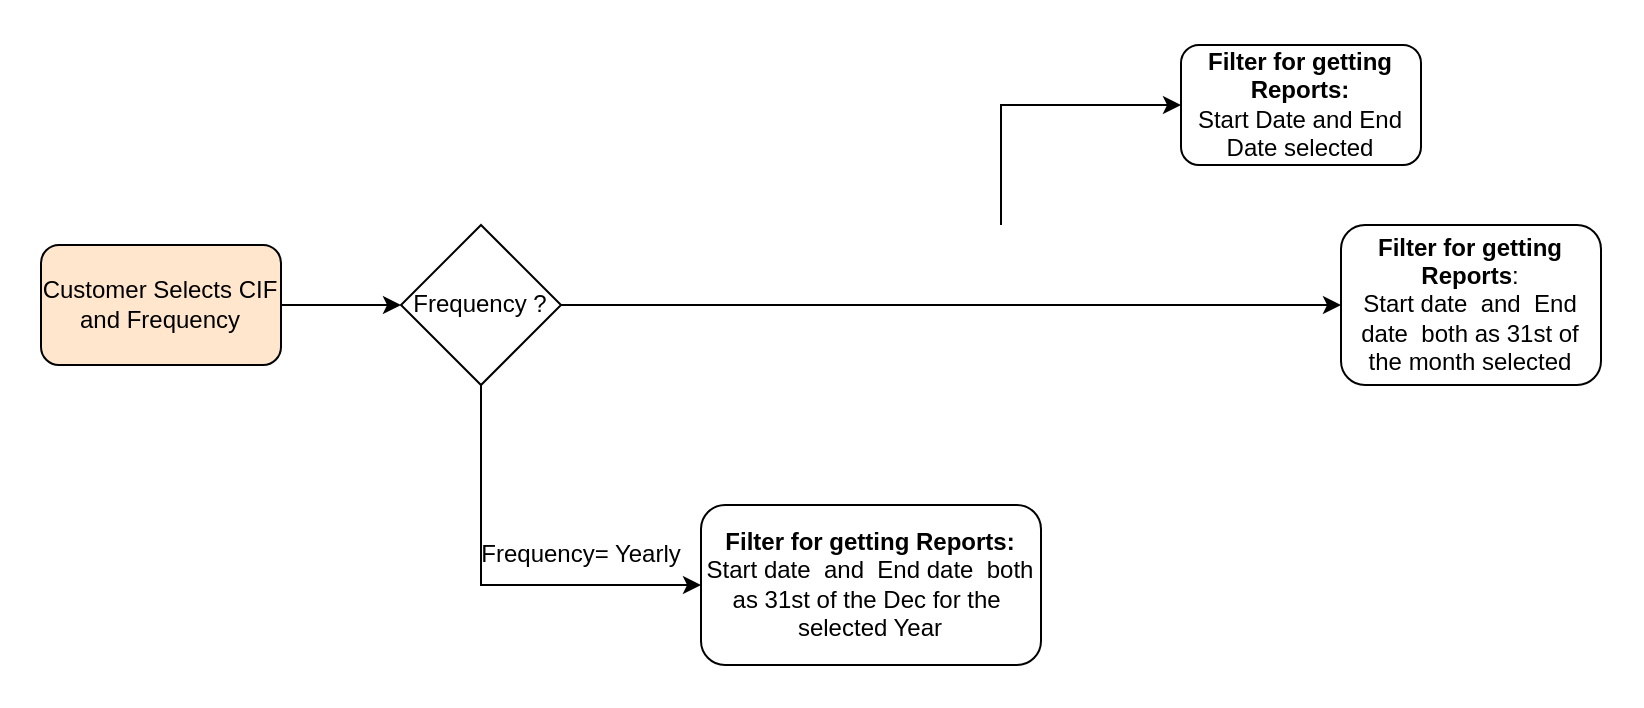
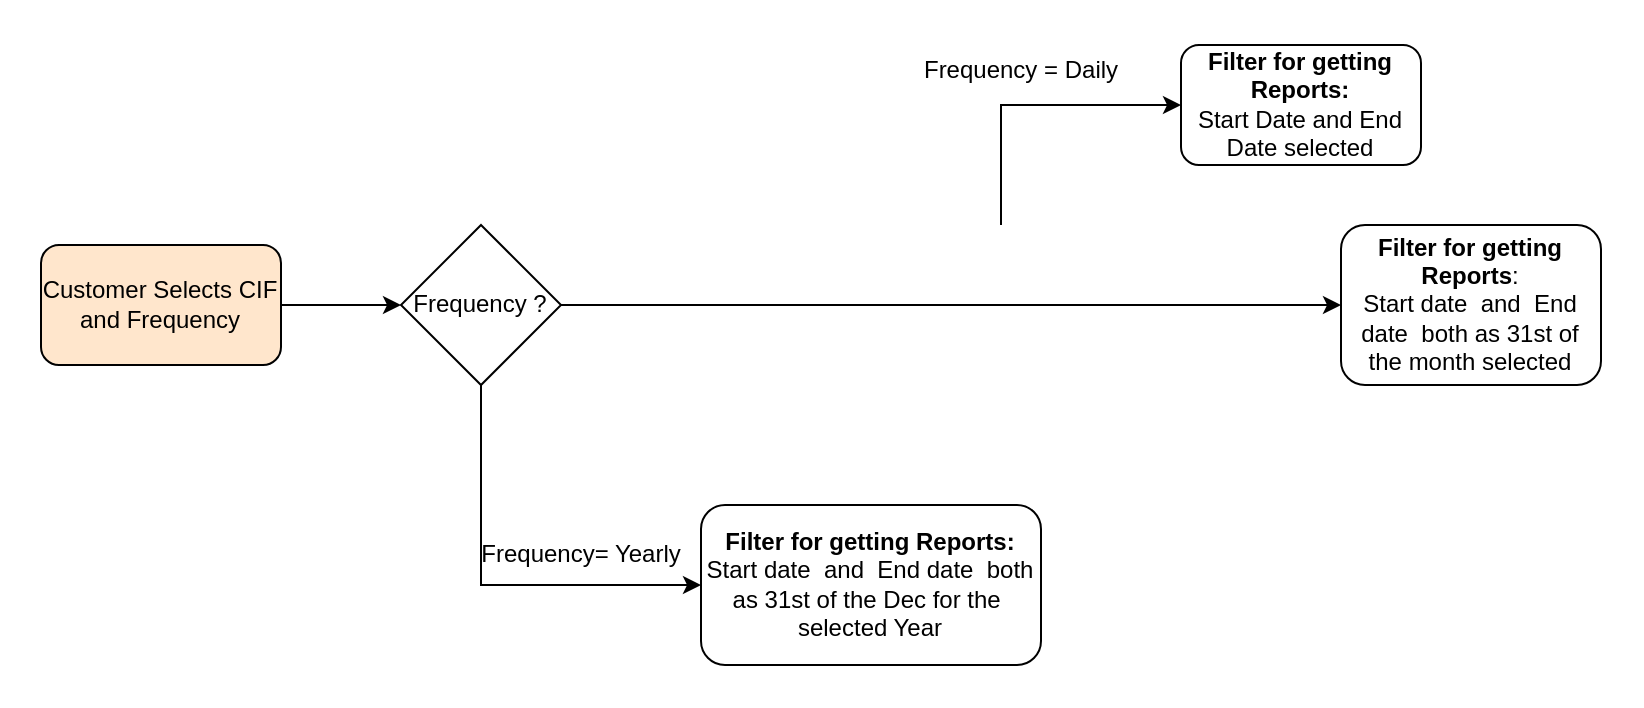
  <mxCell id="0" />
  <mxCell id="1" parent="0" />
  <mxCell id="2" value="Customer Selects CIF and Frequency" style="rounded=1;whiteSpace=wrap;html=1;fillColor=#ffe6cc;" vertex="1" parent="1"><mxGeometry x="20" y="122" width="120" height="60" as="geometry" /></mxCell>
  <mxCell id="3" value="Frequency ?" style="rhombus;whiteSpace=wrap;html=1;" vertex="1" parent="1"><mxGeometry x="200" y="112" width="80" height="80" as="geometry" /></mxCell>
  <mxCell id="4" value="&lt;b&gt;Filter for getting Reports:&lt;br&gt;&lt;/b&gt;Start Date and End Date selected" style="rounded=1;whiteSpace=wrap;html=1;" vertex="1" parent="1"><mxGeometry x="590" y="22" width="120" height="60" as="geometry" /></mxCell>
  <mxCell id="5" value="&lt;b&gt;Filter for getting Reports&lt;/b&gt;:&lt;br style=&quot;border-color: var(--border-color);&quot;&gt;Start date&amp;nbsp; and&amp;nbsp; End date&amp;nbsp; both as 31st of the month selected" style="rounded=1;whiteSpace=wrap;html=1;" vertex="1" parent="1"><mxGeometry x="670" y="112" width="130" height="80" as="geometry" /></mxCell>
  <mxCell id="6" value="&lt;b&gt;Filter for getting Reports:&lt;/b&gt;&lt;br style=&quot;border-color: var(--border-color);&quot;&gt;Start date&amp;nbsp; and&amp;nbsp; End date&amp;nbsp; both as 31st of the Dec for the&amp;nbsp; selected Year" style="rounded=1;whiteSpace=wrap;html=1;" vertex="1" parent="1"><mxGeometry x="350" y="252" width="170" height="80" as="geometry" /></mxCell>
  <mxCell id="7" value="" style="endArrow=classic;html=1;rounded=0;entryX=0;entryY=0.5;entryDx=0;entryDy=0;" edge="1" parent="1" target="4"><mxGeometry width="50" height="50" relative="1" as="geometry"><mxPoint x="500" y="112" as="sourcePoint" /><mxPoint x="550" y="62" as="targetPoint" /><Array as="points"><mxPoint x="500" y="52" /></Array></mxGeometry></mxCell>
+ <mxCell id="8" value="Frequency = Daily" style="text;html=1;align=center;verticalAlign=middle;resizable=0;points=[];autosize=1;strokeColor=none;fillColor=none;" vertex="1" parent="1"><mxGeometry x="450" y="20" width="120" height="30" as="geometry" /></mxCell>
  <mxCell id="9" value="" style="endArrow=classic;html=1;rounded=0;entryX=0;entryY=0.5;entryDx=0;entryDy=0;" edge="1" parent="1" source="3" target="5"><mxGeometry width="50" height="50" relative="1" as="geometry"><mxPoint x="540" y="202" as="sourcePoint" /><mxPoint x="590" y="152" as="targetPoint" /></mxGeometry></mxCell>
  <mxCell id="10" value="" style="endArrow=classic;html=1;rounded=0;exitX=0.5;exitY=1;exitDx=0;exitDy=0;entryX=0;entryY=0.5;entryDx=0;entryDy=0;" edge="1" parent="1" source="3" target="6"><mxGeometry width="50" height="50" relative="1" as="geometry"><mxPoint x="540" y="312" as="sourcePoint" /><mxPoint x="230" y="372" as="targetPoint" /><Array as="points"><mxPoint x="240" y="292" /></Array></mxGeometry></mxCell>
  <mxCell id="11" value="Frequency= Yearly" style="text;html=1;align=center;verticalAlign=middle;resizable=0;points=[];autosize=1;strokeColor=none;fillColor=none;" vertex="1" parent="1"><mxGeometry x="230" y="262" width="120" height="30" as="geometry" /></mxCell>
  <mxCell id="12" value="" style="endArrow=classic;html=1;rounded=0;exitX=1;exitY=0.5;exitDx=0;exitDy=0;" edge="1" parent="1" source="2"><mxGeometry width="50" height="50" relative="1" as="geometry"><mxPoint x="150" y="202" as="sourcePoint" /><mxPoint x="200" y="152" as="targetPoint" /></mxGeometry></mxCell>
